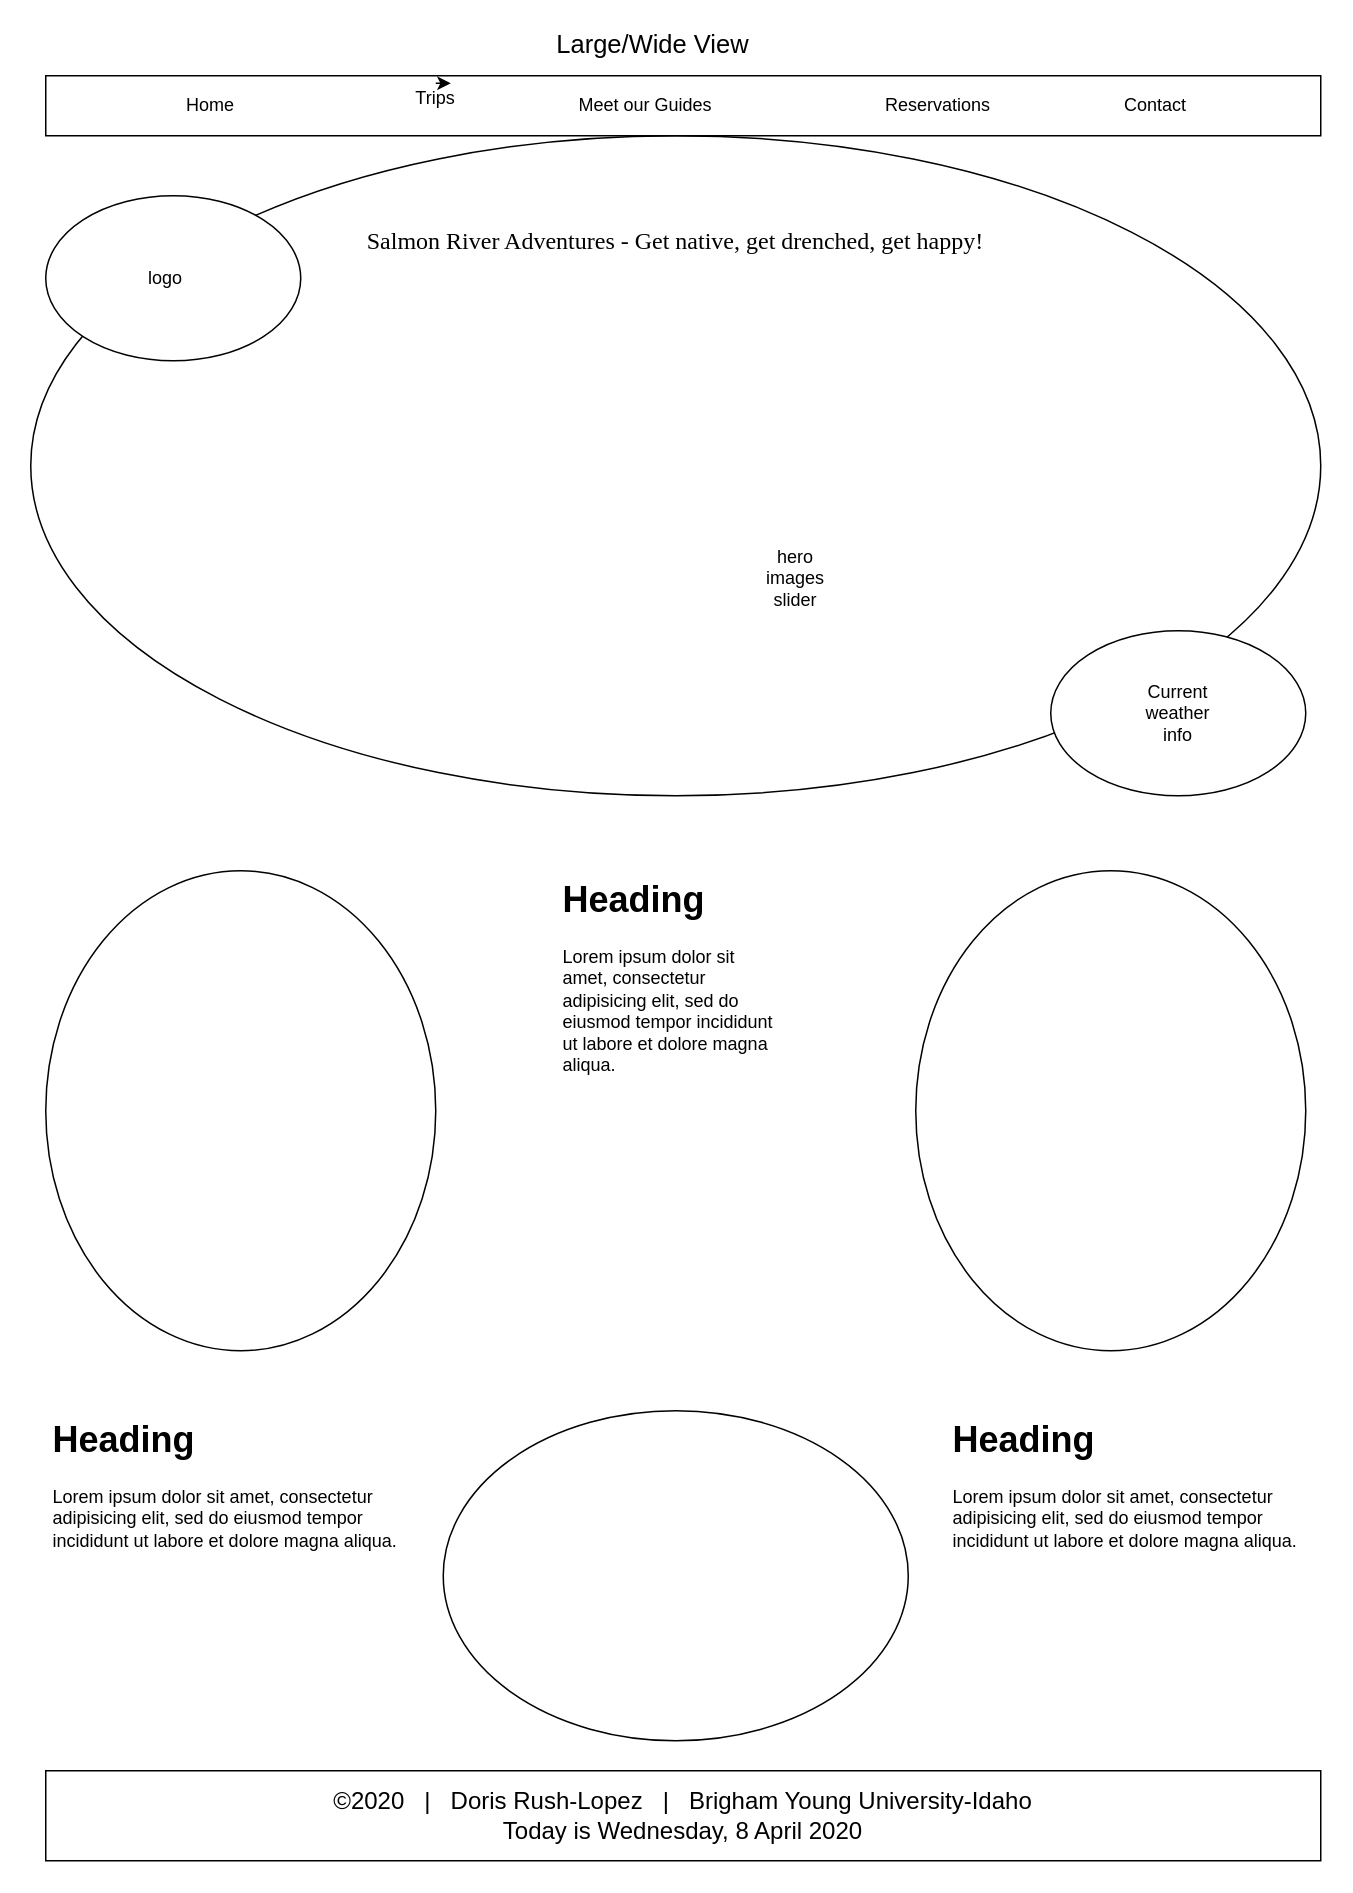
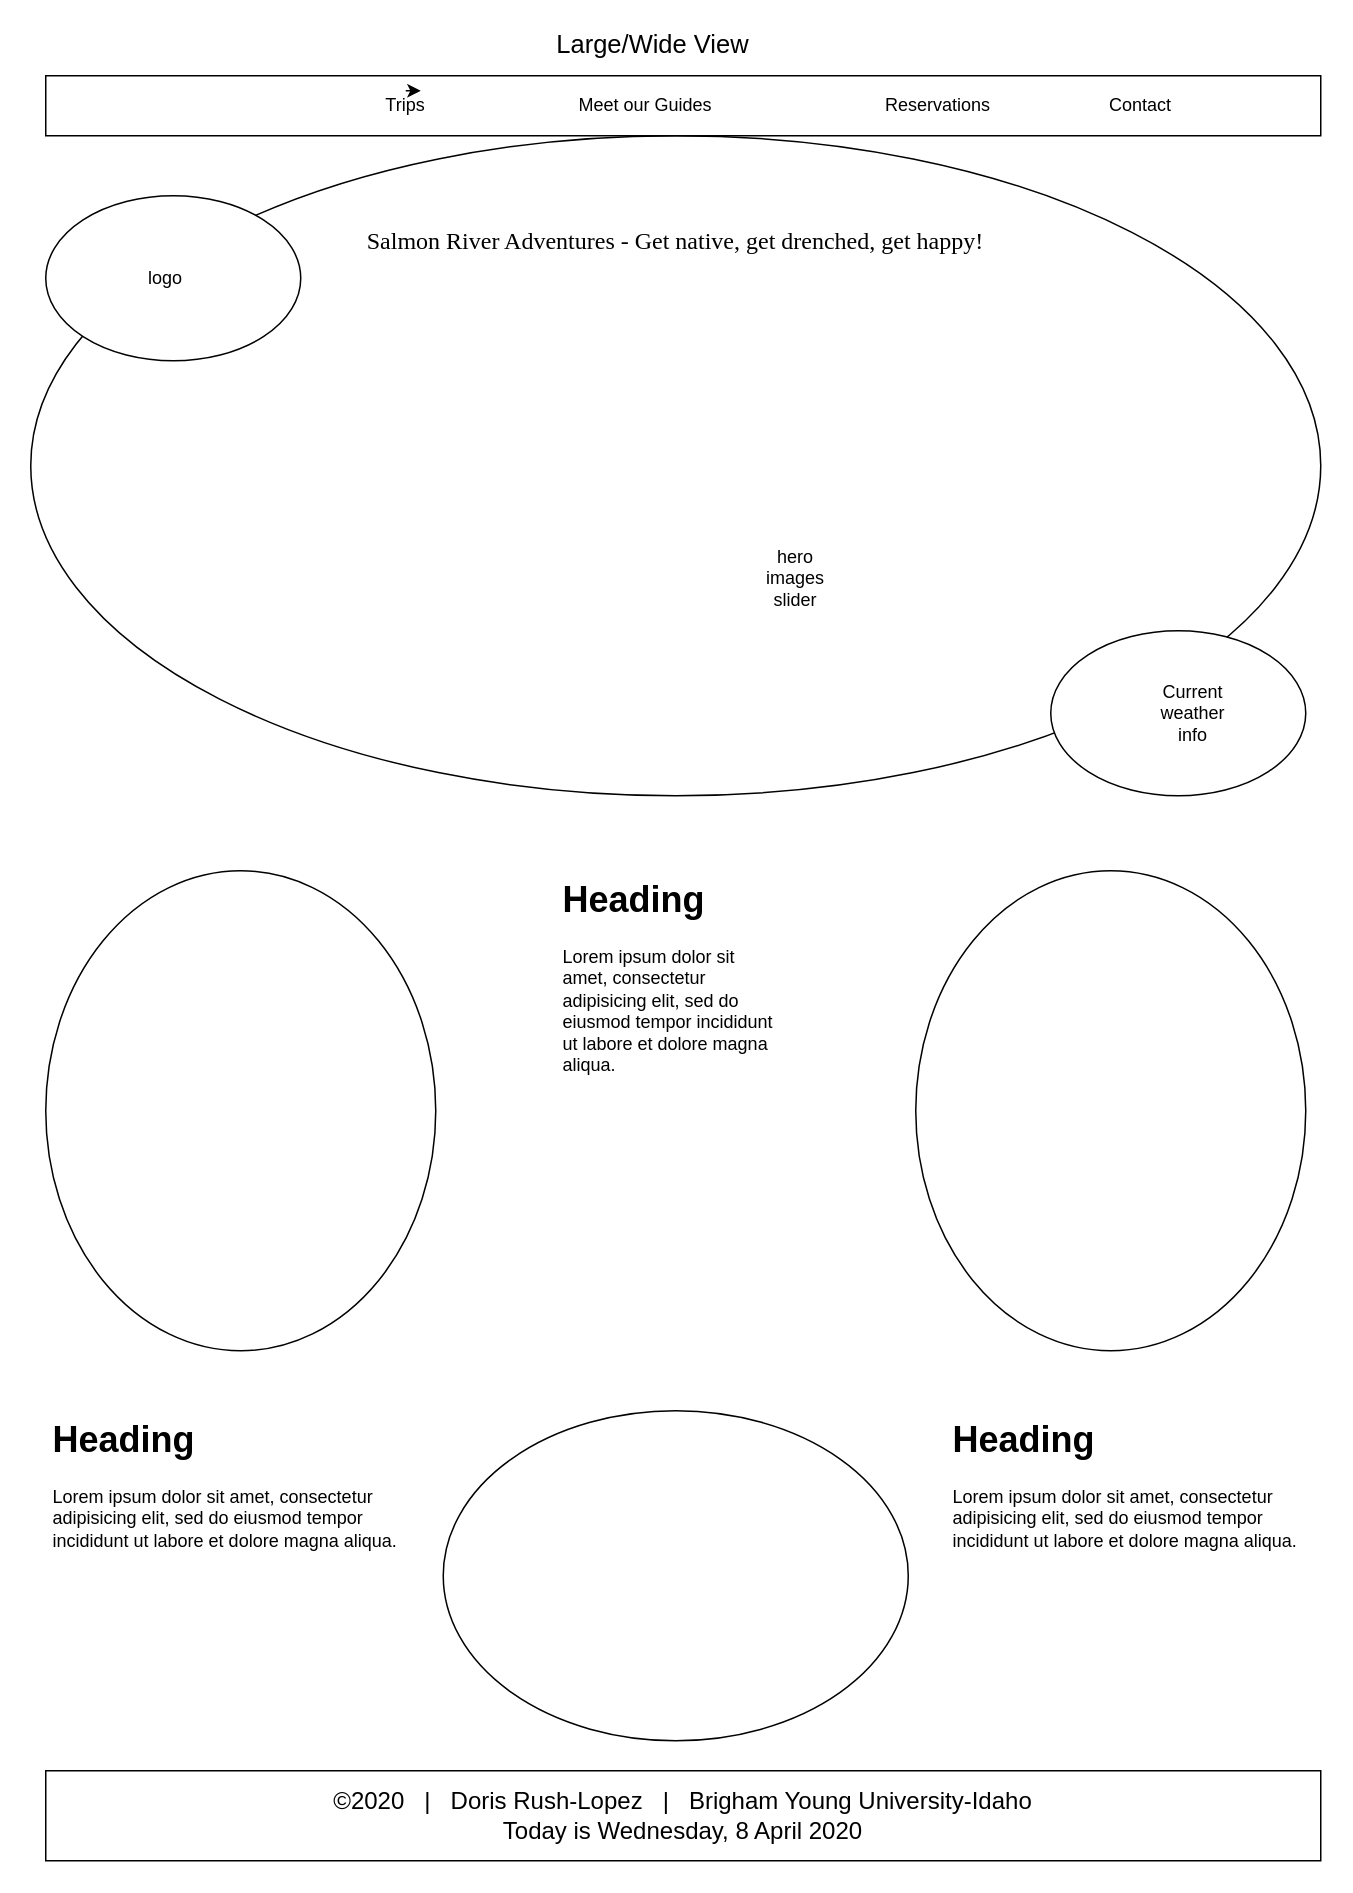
  <mxCell id="0" />
  <mxCell id="1" parent="0" />
  <mxCell id="2" value="" style="ellipse;whiteSpace=wrap;html=1;" parent="1" vertex="1"><mxGeometry x="20" y="90" width="860" height="440" as="geometry" /></mxCell>
  <mxCell id="3" value="" style="ellipse;whiteSpace=wrap;html=1;" parent="1" vertex="1"><mxGeometry x="700" y="420" width="170" height="110" as="geometry" /></mxCell>
  <mxCell id="4" value="" style="rounded=0;whiteSpace=wrap;html=1;" parent="1" vertex="1"><mxGeometry y="50" width="850" height="40" as="geometry" x="30" /></mxCell>
- <mxCell id="5" value="Home" style="text;html=1;strokeColor=none;fillColor=none;align=center;verticalAlign=middle;whiteSpace=wrap;rounded=0;" parent="1" vertex="1"><mxGeometry x="120" y="60" width="40" height="20" as="geometry" /></mxCell>
- <mxCell id="6" value="Trips" style="text;html=1;strokeColor=none;fillColor=none;align=center;verticalAlign=middle;whiteSpace=wrap;rounded=0;" parent="1" vertex="1"><mxGeometry x="270" y="55" width="40" height="20" as="geometry" /></mxCell>
+ <mxCell id="6" value="Trips" style="text;html=1;strokeColor=none;fillColor=none;align=center;verticalAlign=middle;whiteSpace=wrap;rounded=0;" parent="1" vertex="1"><mxGeometry x="250" y="60" width="40" height="20" as="geometry" /></mxCell>
  <mxCell id="7" value="Meet our Guides" style="text;html=1;strokeColor=none;fillColor=none;align=center;verticalAlign=middle;whiteSpace=wrap;rounded=0;" parent="1" vertex="1"><mxGeometry x="365" y="60" width="130" height="20" as="geometry" /></mxCell>
  <mxCell id="8" value="Reservations" style="text;html=1;strokeColor=none;fillColor=none;align=center;verticalAlign=middle;whiteSpace=wrap;rounded=0;" parent="1" vertex="1"><mxGeometry x="605" y="60" width="40" height="20" as="geometry" /></mxCell>
- <mxCell id="9" value="Contact" style="text;html=1;strokeColor=none;fillColor=none;align=center;verticalAlign=middle;whiteSpace=wrap;rounded=0;" parent="1" vertex="1"><mxGeometry x="750" y="60" width="40" height="20" as="geometry" /></mxCell>
+ <mxCell id="9" value="Contact" style="text;html=1;strokeColor=none;fillColor=none;align=center;verticalAlign=middle;whiteSpace=wrap;rounded=0;" parent="1" vertex="1"><mxGeometry x="740" y="60" width="40" height="20" as="geometry" /></mxCell>
  <mxCell id="10" value="hero images slider" style="text;html=1;strokeColor=none;fillColor=none;align=center;verticalAlign=middle;whiteSpace=wrap;rounded=0;" parent="1" vertex="1"><mxGeometry x="510" y="375" width="40" height="20" as="geometry" /></mxCell>
  <mxCell id="11" value="" style="ellipse;whiteSpace=wrap;html=1;" parent="1" vertex="1"><mxGeometry y="130" width="170" height="110" as="geometry" x="30" /></mxCell>
  <mxCell id="12" value="logo&lt;br&gt;" style="text;html=1;strokeColor=none;fillColor=none;align=center;verticalAlign=middle;whiteSpace=wrap;rounded=0;" parent="1" vertex="1"><mxGeometry x="90" y="175" width="40" height="20" as="geometry" /></mxCell>
  <mxCell id="13" style="edgeStyle=orthogonalEdgeStyle;rounded=0;orthogonalLoop=1;jettySize=auto;html=1;exitX=0.5;exitY=0;exitDx=0;exitDy=0;entryX=0.75;entryY=0;entryDx=0;entryDy=0;" parent="1" source="6" target="6" edge="1"><mxGeometry relative="1" as="geometry" /></mxCell>
  <mxCell id="14" value="&lt;h1&gt;Heading&lt;/h1&gt;&lt;p&gt;Lorem ipsum dolor sit amet, consectetur adipisicing elit, sed do eiusmod tempor incididunt ut labore et dolore magna aliqua.&lt;/p&gt;" style="text;html=1;strokeColor=none;fillColor=none;spacing=5;spacingTop=-20;whiteSpace=wrap;overflow=hidden;rounded=0;" parent="1" vertex="1"><mxGeometry x="370" y="580" width="150" height="320" as="geometry" /></mxCell>
  <mxCell id="15" value="" style="ellipse;whiteSpace=wrap;html=1;" parent="1" vertex="1"><mxGeometry y="580" width="260" height="320" as="geometry" x="30" /></mxCell>
  <mxCell id="16" value="" style="ellipse;whiteSpace=wrap;html=1;" parent="1" vertex="1"><mxGeometry x="295" y="940" width="310" height="220" as="geometry" /></mxCell>
  <mxCell id="17" value="&lt;h1&gt;Heading&lt;/h1&gt;&lt;p&gt;Lorem ipsum dolor sit amet, consectetur adipisicing elit, sed do eiusmod tempor incididunt ut labore et dolore magna aliqua.&lt;/p&gt;" style="text;html=1;strokeColor=none;fillColor=none;spacing=5;spacingTop=-20;whiteSpace=wrap;overflow=hidden;rounded=0;" parent="1" vertex="1"><mxGeometry x="630" y="940" width="250" height="220" as="geometry" /></mxCell>
  <mxCell id="18" value="" style="rounded=0;whiteSpace=wrap;html=1;" parent="1" vertex="1"><mxGeometry y="1180" width="850" height="60" as="geometry" x="30" /></mxCell>
  <mxCell id="19" value="&lt;span style=&quot;font-family: sriracha, arial, sans-serif; font-size: medium;&quot;&gt;©2020 &amp;nbsp; | &amp;nbsp; Doris Rush-Lopez &amp;nbsp; | &amp;nbsp; Brigham Young University-Idaho&lt;/span&gt;&lt;div id=&quot;updated&quot; style=&quot;font-family: sriracha, arial, sans-serif; font-size: medium;&quot;&gt;Today is Wednesday, 8 April 2020&lt;/div&gt;" style="text;html=1;strokeColor=none;fillColor=none;align=center;verticalAlign=middle;whiteSpace=wrap;rounded=0;fontColor=#000000;labelBackgroundColor=#ffffff;" parent="1" vertex="1"><mxGeometry y="1200" width="850" height="20" as="geometry" x="30" /></mxCell>
- <mxCell id="20" value="Current weather info" style="text;html=1;strokeColor=none;fillColor=none;align=center;verticalAlign=middle;whiteSpace=wrap;rounded=0;" parent="1" vertex="1"><mxGeometry x="765" y="465" width="40" height="20" as="geometry" /></mxCell>
+ <mxCell id="20" value="Current weather info" style="text;html=1;strokeColor=none;fillColor=none;align=center;verticalAlign=middle;whiteSpace=wrap;rounded=0;" parent="1" vertex="1"><mxGeometry x="775" y="465" width="40" height="20" as="geometry" /></mxCell>
  <mxCell id="21" value="&lt;font style=&quot;font-size: 16px&quot;&gt;Salmon River Adventures - Get native, get drenched, get happy!&lt;/font&gt;" style="text;html=1;strokeColor=none;fillColor=none;align=center;verticalAlign=middle;whiteSpace=wrap;rounded=0;labelBackgroundColor=#ffffff;fontColor=#000000;fontFamily=Calligraffiti;FType=g;" parent="1" vertex="1"><mxGeometry x="215" y="150" width="470" height="20" as="geometry" /></mxCell>
  <mxCell id="22" value="&lt;font style=&quot;font-size: 17px&quot;&gt;Large/Wide View&lt;/font&gt;" style="text;html=1;strokeColor=none;fillColor=none;align=center;verticalAlign=middle;whiteSpace=wrap;rounded=0;labelBackgroundColor=#ffffff;fontColor=#000000;" parent="1" vertex="1"><mxGeometry x="360" width="150" height="20" as="geometry" y="20" /></mxCell>
  <mxCell id="23" value="" style="ellipse;whiteSpace=wrap;html=1;" parent="1" vertex="1"><mxGeometry x="610" y="580" width="260" height="320" as="geometry" /></mxCell>
  <mxCell id="24" value="&lt;h1&gt;Heading&lt;/h1&gt;&lt;p&gt;Lorem ipsum dolor sit amet, consectetur adipisicing elit, sed do eiusmod tempor incididunt ut labore et dolore magna aliqua.&lt;/p&gt;" style="text;html=1;strokeColor=none;fillColor=none;spacing=5;spacingTop=-20;whiteSpace=wrap;overflow=hidden;rounded=0;" parent="1" vertex="1"><mxGeometry y="940" width="250" height="220" as="geometry" x="30" /></mxCell>
